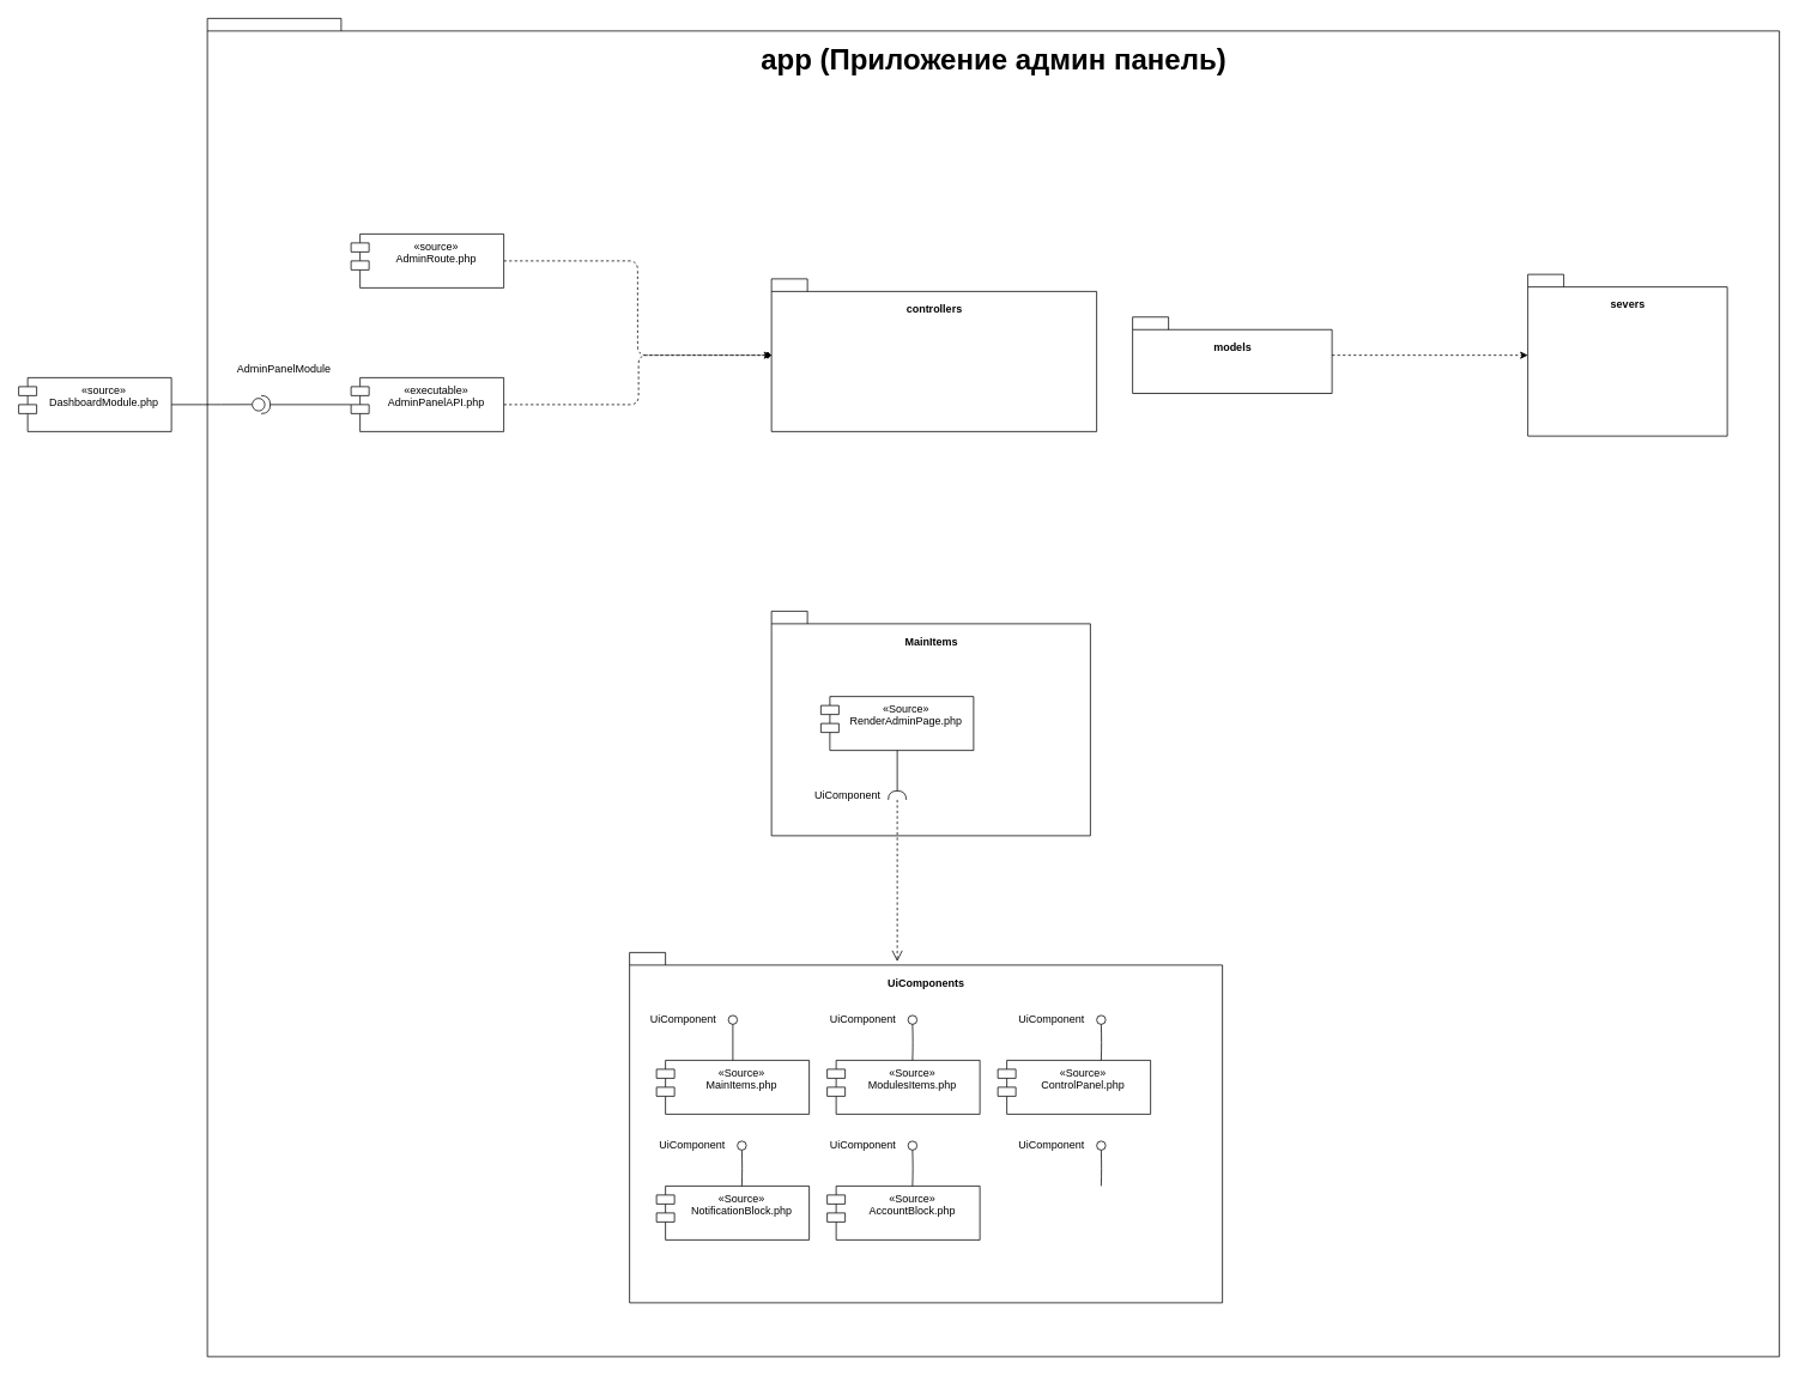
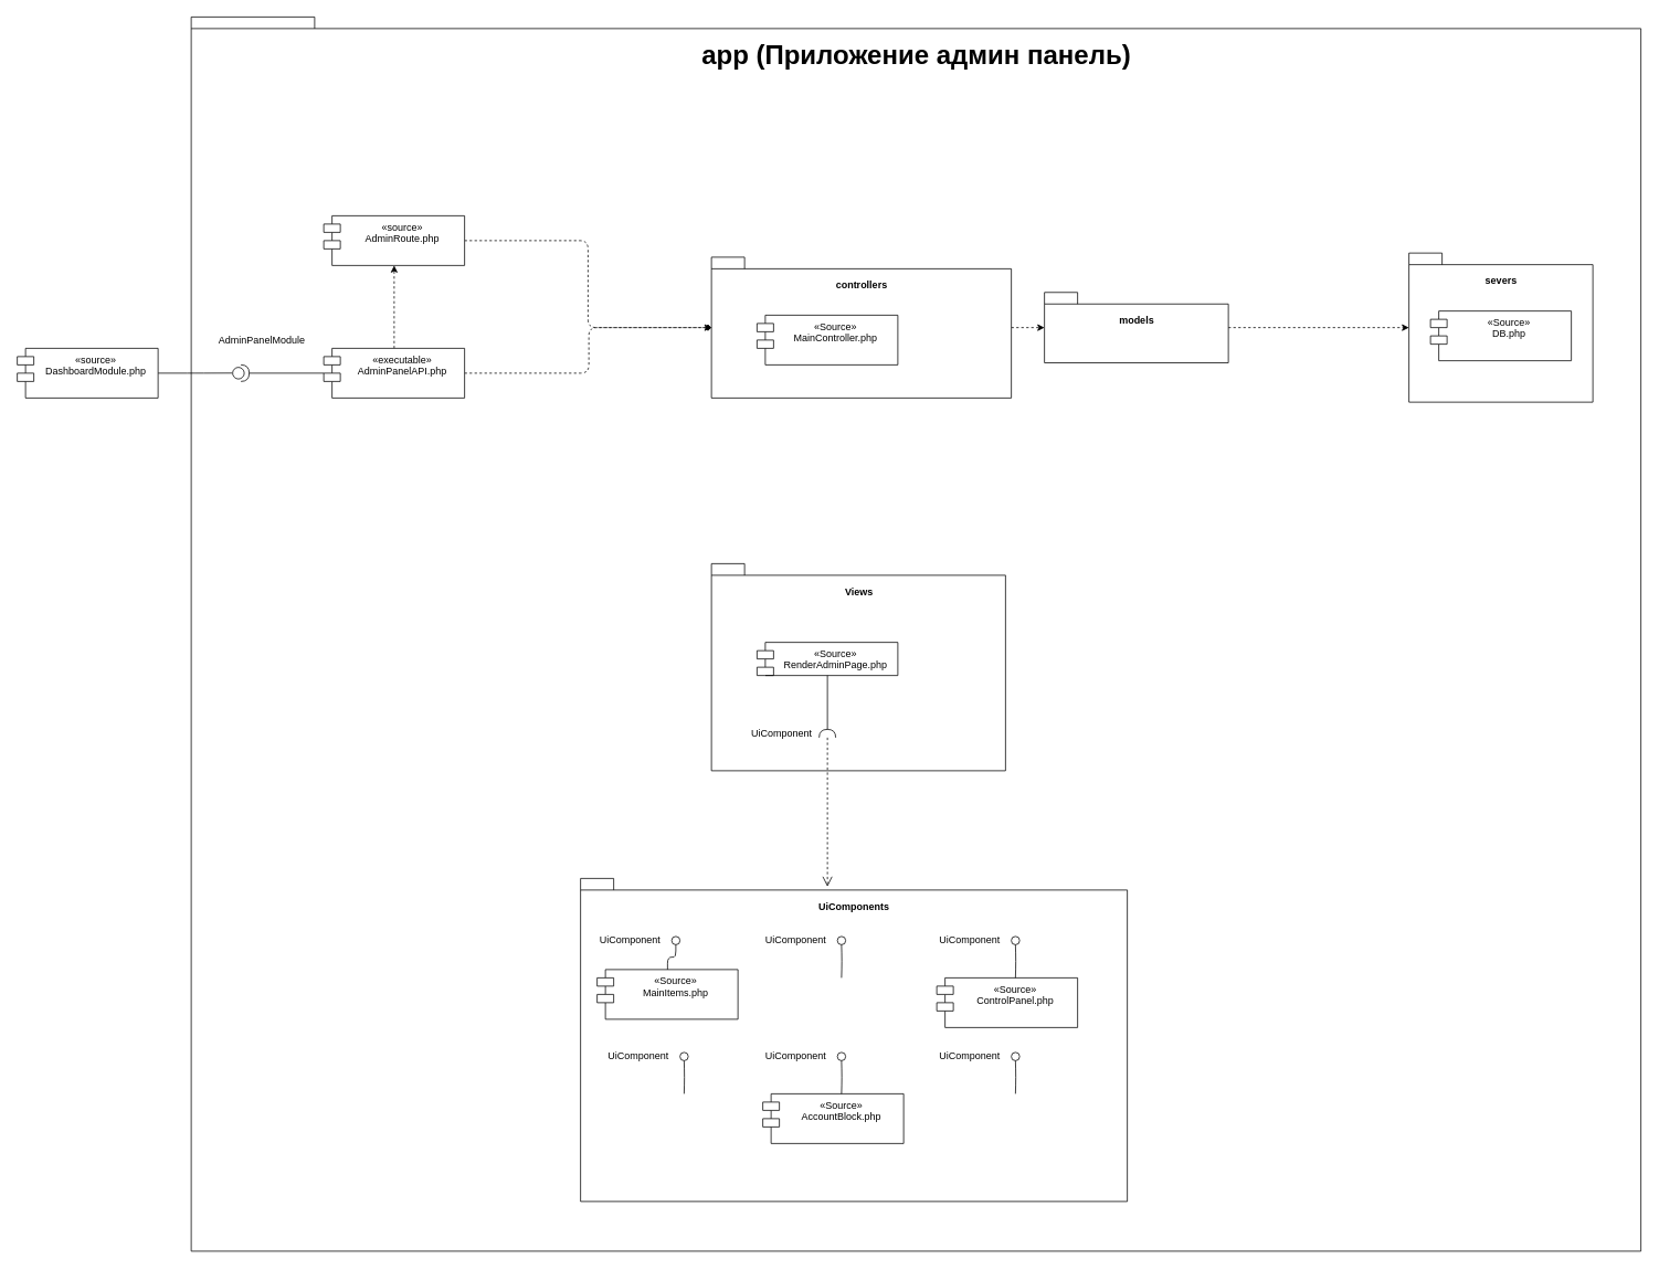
  <mxCell id="0" />
  <mxCell id="1" parent="0" />
  <mxCell id="2" value="app (Приложение админ панель)" style="shape=folder;fontStyle=1;spacingTop=20;tabWidth=40;tabHeight=14;tabPosition=left;html=1;fontSize=32;verticalAlign=top;" vertex="1" parent="1"><mxGeometry x="230" y="20" width="1750" height="1490" as="geometry" /></mxCell>
+ <mxCell id="3" style="edgeStyle=orthogonalEdgeStyle;rounded=1;html=1;dashed=1;" edge="1" parent="1" source="4" target="22"><mxGeometry relative="1" as="geometry" /></mxCell>
  <mxCell id="4" value="controllers" style="shape=folder;fontStyle=1;spacingTop=20;tabWidth=40;tabHeight=14;tabPosition=left;html=1;verticalAlign=top;" vertex="1" parent="1"><mxGeometry x="858" y="310" width="362" height="170" as="geometry" /></mxCell>
  <mxCell id="5" value="" style="group" parent="1" vertex="1" connectable="0"><mxGeometry x="858" y="680" width="355" height="250" as="geometry" /></mxCell>
- <mxCell id="6" value="MainItems" style="shape=folder;fontStyle=1;spacingTop=20;tabWidth=40;tabHeight=14;tabPosition=left;html=1;fontColor=default;verticalAlign=top;" parent="5" vertex="1"><mxGeometry width="355" height="250" as="geometry" /></mxCell>
- <mxCell id="7" value="«Source»&#10;RenderAdminPage.php" style="shape=module;align=left;spacingLeft=20;align=center;verticalAlign=top;" parent="5" vertex="1"><mxGeometry x="55" y="95" width="170" height="60" as="geometry" /></mxCell>
+ <mxCell id="6" value="Views" style="shape=folder;fontStyle=1;spacingTop=20;tabWidth=40;tabHeight=14;tabPosition=left;html=1;fontColor=default;verticalAlign=top;" parent="5" vertex="1"><mxGeometry width="355" height="250" as="geometry" /></mxCell>
+ <mxCell id="7" value="«Source»&#10;RenderAdminPage.php" style="shape=module;align=left;spacingLeft=20;align=center;verticalAlign=top;" parent="5" vertex="1"><mxGeometry x="55" y="95" width="170" height="40" as="geometry" /></mxCell>
  <mxCell id="8" value="" style="rounded=0;orthogonalLoop=1;jettySize=auto;html=1;endArrow=none;endFill=0;sketch=0;sourcePerimeterSpacing=0;targetPerimeterSpacing=0;" parent="5" source="7" target="10" edge="1"><mxGeometry relative="1" as="geometry"><mxPoint x="130" y="290" as="sourcePoint" /><mxPoint x="140" y="267.5" as="targetPoint" /></mxGeometry></mxCell>
  <mxCell id="9" value="UiComponent" style="text;html=1;strokeColor=none;fillColor=none;align=center;verticalAlign=middle;whiteSpace=wrap;rounded=0;" parent="5" vertex="1"><mxGeometry x="45" y="198.75" width="80" height="12.5" as="geometry" /></mxCell>
  <mxCell id="10" value="" style="shape=requiredInterface;html=1;verticalLabelPosition=bottom;sketch=0;rotation=-90;fontColor=default;" parent="5" vertex="1"><mxGeometry x="135" y="195" width="10" height="20" as="geometry" /></mxCell>
  <mxCell id="11" style="edgeStyle=orthogonalEdgeStyle;rounded=1;jumpStyle=none;html=1;dashed=1;strokeWidth=1;fontSize=12;fontColor=default;startArrow=none;startFill=0;endArrow=open;endFill=0;endSize=10;" parent="1" source="10" edge="1"><mxGeometry relative="1" as="geometry"><mxPoint x="998" y="1070" as="targetPoint" /></mxGeometry></mxCell>
  <mxCell id="12" style="edgeStyle=orthogonalEdgeStyle;rounded=1;html=1;dashed=1;" edge="1" parent="1" source="13" target="4"><mxGeometry relative="1" as="geometry" /></mxCell>
  <mxCell id="13" value="«source»&#10;AdminRoute.php" style="shape=module;align=left;spacingLeft=20;align=center;verticalAlign=top;" vertex="1" parent="1"><mxGeometry x="390" y="260" width="170" height="60" as="geometry" /></mxCell>
+ <mxCell id="14" style="edgeStyle=orthogonalEdgeStyle;rounded=1;html=1;dashed=1;" edge="1" parent="1" source="16" target="13"><mxGeometry relative="1" as="geometry" /></mxCell>
  <mxCell id="15" style="edgeStyle=orthogonalEdgeStyle;rounded=1;html=1;dashed=1;endArrow=diamond;" edge="1" parent="1" source="16" target="4"><mxGeometry relative="1" as="geometry"><Array as="points"><mxPoint x="710" y="450" /><mxPoint x="710" y="395" /></Array></mxGeometry></mxCell>
  <mxCell id="16" value="«executable»&#10;AdminPanelAPI.php" style="shape=module;align=left;spacingLeft=20;align=center;verticalAlign=top;" vertex="1" parent="1"><mxGeometry x="390" y="420" width="170" height="60" as="geometry" /></mxCell>
  <mxCell id="17" value="AdminPanelModule" style="text;html=1;align=center;verticalAlign=middle;resizable=0;points=[];autosize=1;strokeColor=none;fillColor=none;" vertex="1" parent="1"><mxGeometry x="250" y="395" width="130" height="30" as="geometry" /></mxCell>
  <mxCell id="18" style="edgeStyle=orthogonalEdgeStyle;rounded=1;jumpStyle=none;html=1;strokeWidth=1;fontColor=default;startArrow=none;startFill=0;endArrow=none;endFill=0;endSize=10;exitX=1;exitY=0.5;exitDx=0;exitDy=0;entryX=-0.031;entryY=0.495;entryDx=0;entryDy=0;entryPerimeter=0;" edge="1" parent="1" source="19" target="50"><mxGeometry relative="1" as="geometry"><mxPoint x="105" y="410" as="sourcePoint" /><mxPoint x="240" y="450" as="targetPoint" /><Array as="points" /></mxGeometry></mxCell>
  <mxCell id="19" value="«source»&#10;DashboardModule.php" style="shape=module;align=left;spacingLeft=20;align=center;verticalAlign=top;" vertex="1" parent="1"><mxGeometry x="20" y="420" width="170" height="60" as="geometry" /></mxCell>
+ <mxCell id="20" value="«Source»&#10;MainController.php" style="shape=module;align=left;spacingLeft=20;align=center;verticalAlign=top;" vertex="1" parent="1"><mxGeometry x="913" y="380" width="170" height="60" as="geometry" /></mxCell>
  <mxCell id="21" style="edgeStyle=orthogonalEdgeStyle;rounded=1;html=1;dashed=1;" edge="1" parent="1" source="22" target="23"><mxGeometry relative="1" as="geometry" /></mxCell>
  <mxCell id="22" value="models" style="shape=folder;fontStyle=1;spacingTop=20;tabWidth=40;tabHeight=14;tabPosition=left;html=1;verticalAlign=top;" vertex="1" parent="1"><mxGeometry x="1260" y="352.5" width="222" height="85" as="geometry" /></mxCell>
  <mxCell id="23" value="severs" style="shape=folder;fontStyle=1;spacingTop=20;tabWidth=40;tabHeight=14;tabPosition=left;html=1;verticalAlign=top;" vertex="1" parent="1"><mxGeometry x="1700" y="305" width="222" height="180" as="geometry" /></mxCell>
+ <mxCell id="24" value="«Source»&#10;DB.php" style="shape=module;align=left;spacingLeft=20;align=center;verticalAlign=top;" vertex="1" parent="1"><mxGeometry x="1726" y="375" width="170" height="60" as="geometry" /></mxCell>
  <mxCell id="25" value="" style="group" vertex="1" connectable="0" parent="1"><mxGeometry x="700" y="1060" width="660" height="390" as="geometry" /></mxCell>
  <mxCell id="26" value="UiComponents" style="shape=folder;fontStyle=1;spacingTop=20;tabWidth=40;tabHeight=14;tabPosition=left;align=center;spacing=2;fontColor=default;html=1;verticalAlign=top;movable=0;resizable=0;rotatable=0;deletable=0;editable=0;connectable=0;" parent="25" vertex="1"><mxGeometry width="660" height="390" as="geometry" /></mxCell>
- <mxCell id="27" value="«Source»&#10;MainItems.php" style="shape=module;align=left;spacingLeft=20;align=center;verticalAlign=top;" parent="25" vertex="1"><mxGeometry x="30" y="120" width="170" height="60" as="geometry" /></mxCell>
- <mxCell id="28" value="«Source»&#10;ModulesItems.php" style="shape=module;align=left;spacingLeft=20;align=center;verticalAlign=top;" parent="25" vertex="1"><mxGeometry x="220" y="120" width="170" height="60" as="geometry" /></mxCell>
- <mxCell id="29" value="«Source»&#10;ControlPanel.php" style="shape=module;align=left;spacingLeft=20;align=center;verticalAlign=top;" parent="25" vertex="1"><mxGeometry x="410" y="120" width="170" height="60" as="geometry" /></mxCell>
- <mxCell id="30" value="«Source»&#10;NotificationBlock.php" style="shape=module;align=left;spacingLeft=20;align=center;verticalAlign=top;" parent="25" vertex="1"><mxGeometry x="30" y="260" width="170" height="60" as="geometry" /></mxCell>
+ <mxCell id="27" value="«Source»&#10;MainItems.php" style="shape=module;align=left;spacingLeft=20;align=center;verticalAlign=top;" parent="25" vertex="1"><mxGeometry x="20" y="110" width="170" height="60" as="geometry" /></mxCell>
+ <mxCell id="29" value="«Source»&#10;ControlPanel.php" style="shape=module;align=left;spacingLeft=20;align=center;verticalAlign=top;" parent="25" vertex="1"><mxGeometry x="430" y="120" width="170" height="60" as="geometry" /></mxCell>
  <mxCell id="31" value="«Source»&#10;AccountBlock.php" style="shape=module;align=left;spacingLeft=20;align=center;verticalAlign=top;" parent="25" vertex="1"><mxGeometry x="220" y="260" width="170" height="60" as="geometry" /></mxCell>
  <mxCell id="32" value="" style="ellipse;whiteSpace=wrap;html=1;align=center;aspect=fixed;resizable=0;points=[];outlineConnect=0;sketch=0;strokeWidth=1;fontSize=12;" parent="25" vertex="1"><mxGeometry x="110" y="70" width="10" height="10" as="geometry" /></mxCell>
  <mxCell id="33" style="edgeStyle=orthogonalEdgeStyle;rounded=1;jumpStyle=none;html=1;strokeWidth=1;fontColor=default;startArrow=none;startFill=0;endArrow=none;endFill=0;endSize=10;" parent="25" source="27" target="32" edge="1"><mxGeometry relative="1" as="geometry"><mxPoint x="115" y="72.5" as="sourcePoint" /></mxGeometry></mxCell>
  <mxCell id="34" value="UiComponent" style="text;html=1;strokeColor=none;fillColor=none;align=center;verticalAlign=middle;whiteSpace=wrap;rounded=0;" parent="25" vertex="1"><mxGeometry x="20" y="67.5" width="80" height="12.5" as="geometry" /></mxCell>
  <mxCell id="35" value="" style="ellipse;whiteSpace=wrap;html=1;align=center;aspect=fixed;resizable=0;points=[];outlineConnect=0;sketch=0;strokeWidth=1;fontSize=12;" parent="25" vertex="1"><mxGeometry x="310" y="70" width="10" height="10" as="geometry" /></mxCell>
  <mxCell id="36" style="edgeStyle=orthogonalEdgeStyle;rounded=1;jumpStyle=none;html=1;strokeWidth=1;fontColor=default;startArrow=none;startFill=0;endArrow=none;endFill=0;endSize=10;" parent="25" target="35" edge="1"><mxGeometry relative="1" as="geometry"><mxPoint x="315" y="120" as="sourcePoint" /></mxGeometry></mxCell>
  <mxCell id="37" value="UiComponent" style="text;html=1;strokeColor=none;fillColor=none;align=center;verticalAlign=middle;whiteSpace=wrap;rounded=0;" parent="25" vertex="1"><mxGeometry x="220" y="67.5" width="80" height="12.5" as="geometry" /></mxCell>
  <mxCell id="38" value="" style="ellipse;whiteSpace=wrap;html=1;align=center;aspect=fixed;resizable=0;points=[];outlineConnect=0;sketch=0;strokeWidth=1;fontSize=12;" parent="25" vertex="1"><mxGeometry x="520" y="70" width="10" height="10" as="geometry" /></mxCell>
  <mxCell id="39" style="edgeStyle=orthogonalEdgeStyle;rounded=1;jumpStyle=none;html=1;strokeWidth=1;fontColor=default;startArrow=none;startFill=0;endArrow=none;endFill=0;endSize=10;" parent="25" target="38" edge="1"><mxGeometry relative="1" as="geometry"><mxPoint x="525" y="120" as="sourcePoint" /></mxGeometry></mxCell>
  <mxCell id="40" value="UiComponent" style="text;html=1;strokeColor=none;fillColor=none;align=center;verticalAlign=middle;whiteSpace=wrap;rounded=0;" parent="25" vertex="1"><mxGeometry x="430" y="67.5" width="80" height="12.5" as="geometry" /></mxCell>
  <mxCell id="41" value="" style="ellipse;whiteSpace=wrap;html=1;align=center;aspect=fixed;resizable=0;points=[];outlineConnect=0;sketch=0;strokeWidth=1;fontSize=12;" parent="25" vertex="1"><mxGeometry x="520" y="210" width="10" height="10" as="geometry" /></mxCell>
  <mxCell id="42" style="edgeStyle=orthogonalEdgeStyle;rounded=1;jumpStyle=none;html=1;strokeWidth=1;fontColor=default;startArrow=none;startFill=0;endArrow=none;endFill=0;endSize=10;" parent="25" target="41" edge="1"><mxGeometry relative="1" as="geometry"><mxPoint x="525" y="260" as="sourcePoint" /></mxGeometry></mxCell>
  <mxCell id="43" value="UiComponent" style="text;html=1;strokeColor=none;fillColor=none;align=center;verticalAlign=middle;whiteSpace=wrap;rounded=0;" parent="25" vertex="1"><mxGeometry x="430" y="207.5" width="80" height="12.5" as="geometry" /></mxCell>
  <mxCell id="44" value="" style="ellipse;whiteSpace=wrap;html=1;align=center;aspect=fixed;resizable=0;points=[];outlineConnect=0;sketch=0;strokeWidth=1;fontSize=12;" parent="25" vertex="1"><mxGeometry x="310" y="210" width="10" height="10" as="geometry" /></mxCell>
  <mxCell id="45" style="edgeStyle=orthogonalEdgeStyle;rounded=1;jumpStyle=none;html=1;strokeWidth=1;fontColor=default;startArrow=none;startFill=0;endArrow=none;endFill=0;endSize=10;" parent="25" target="44" edge="1"><mxGeometry relative="1" as="geometry"><mxPoint x="315" y="260" as="sourcePoint" /></mxGeometry></mxCell>
  <mxCell id="46" value="UiComponent" style="text;html=1;strokeColor=none;fillColor=none;align=center;verticalAlign=middle;whiteSpace=wrap;rounded=0;" parent="25" vertex="1"><mxGeometry x="220" y="207.5" width="80" height="12.5" as="geometry" /></mxCell>
  <mxCell id="47" value="" style="ellipse;whiteSpace=wrap;html=1;align=center;aspect=fixed;resizable=0;points=[];outlineConnect=0;sketch=0;strokeWidth=1;fontSize=12;" parent="25" vertex="1"><mxGeometry x="120" y="210" width="10" height="10" as="geometry" /></mxCell>
  <mxCell id="48" style="edgeStyle=orthogonalEdgeStyle;rounded=1;jumpStyle=none;html=1;strokeWidth=1;fontColor=default;startArrow=none;startFill=0;endArrow=none;endFill=0;endSize=10;" parent="25" target="47" edge="1"><mxGeometry relative="1" as="geometry"><mxPoint x="125" y="260" as="sourcePoint" /></mxGeometry></mxCell>
  <mxCell id="49" value="UiComponent" style="text;html=1;strokeColor=none;fillColor=none;align=center;verticalAlign=middle;whiteSpace=wrap;rounded=0;" parent="25" vertex="1"><mxGeometry x="30" y="207.5" width="80" height="12.5" as="geometry" /></mxCell>
  <mxCell id="50" value="" style="shape=providedRequiredInterface;html=1;verticalLabelPosition=bottom;sketch=0;movable=1;resizable=1;rotatable=1;deletable=1;editable=1;connectable=1;fontSize=32;" vertex="1" parent="1"><mxGeometry x="280" y="440" width="20" height="20" as="geometry" /></mxCell>
  <mxCell id="51" style="edgeStyle=orthogonalEdgeStyle;rounded=1;jumpStyle=none;html=1;strokeWidth=1;fontColor=default;startArrow=none;startFill=0;endArrow=none;endFill=0;endSize=10;exitX=1;exitY=0.5;exitDx=0;exitDy=0;exitPerimeter=0;" edge="1" parent="1" source="50" target="16"><mxGeometry relative="1" as="geometry"><mxPoint x="290.6" y="450.1" as="sourcePoint" /><mxPoint x="339.98" y="450" as="targetPoint" /><Array as="points" /></mxGeometry></mxCell>
